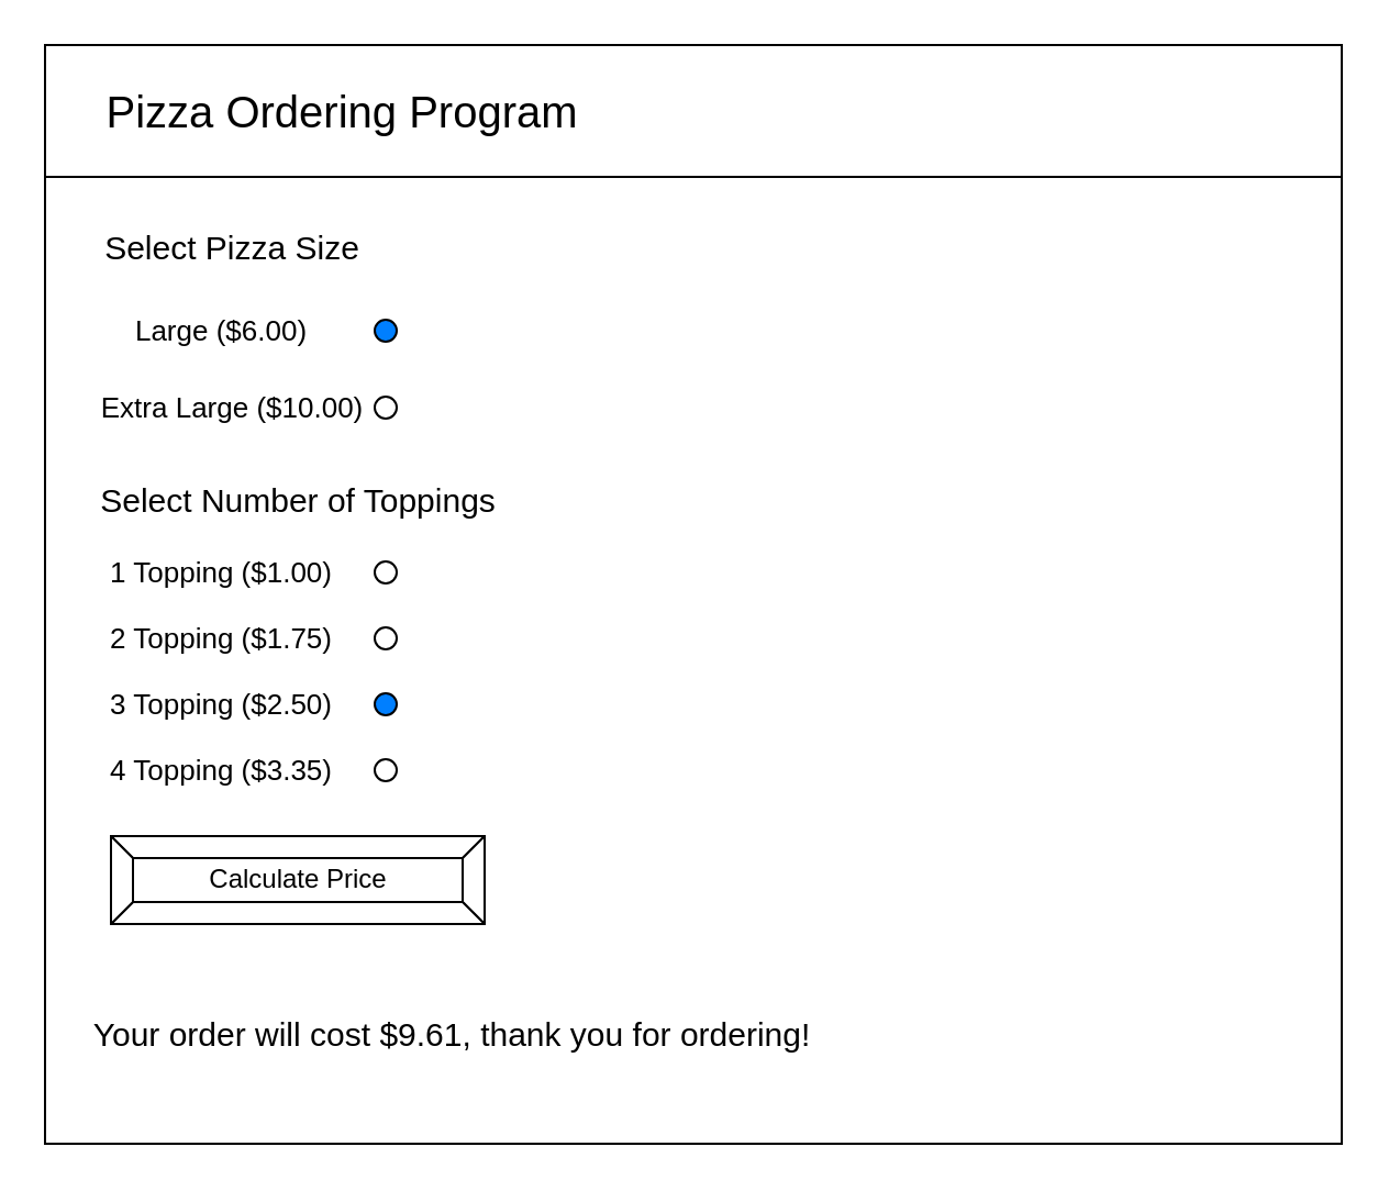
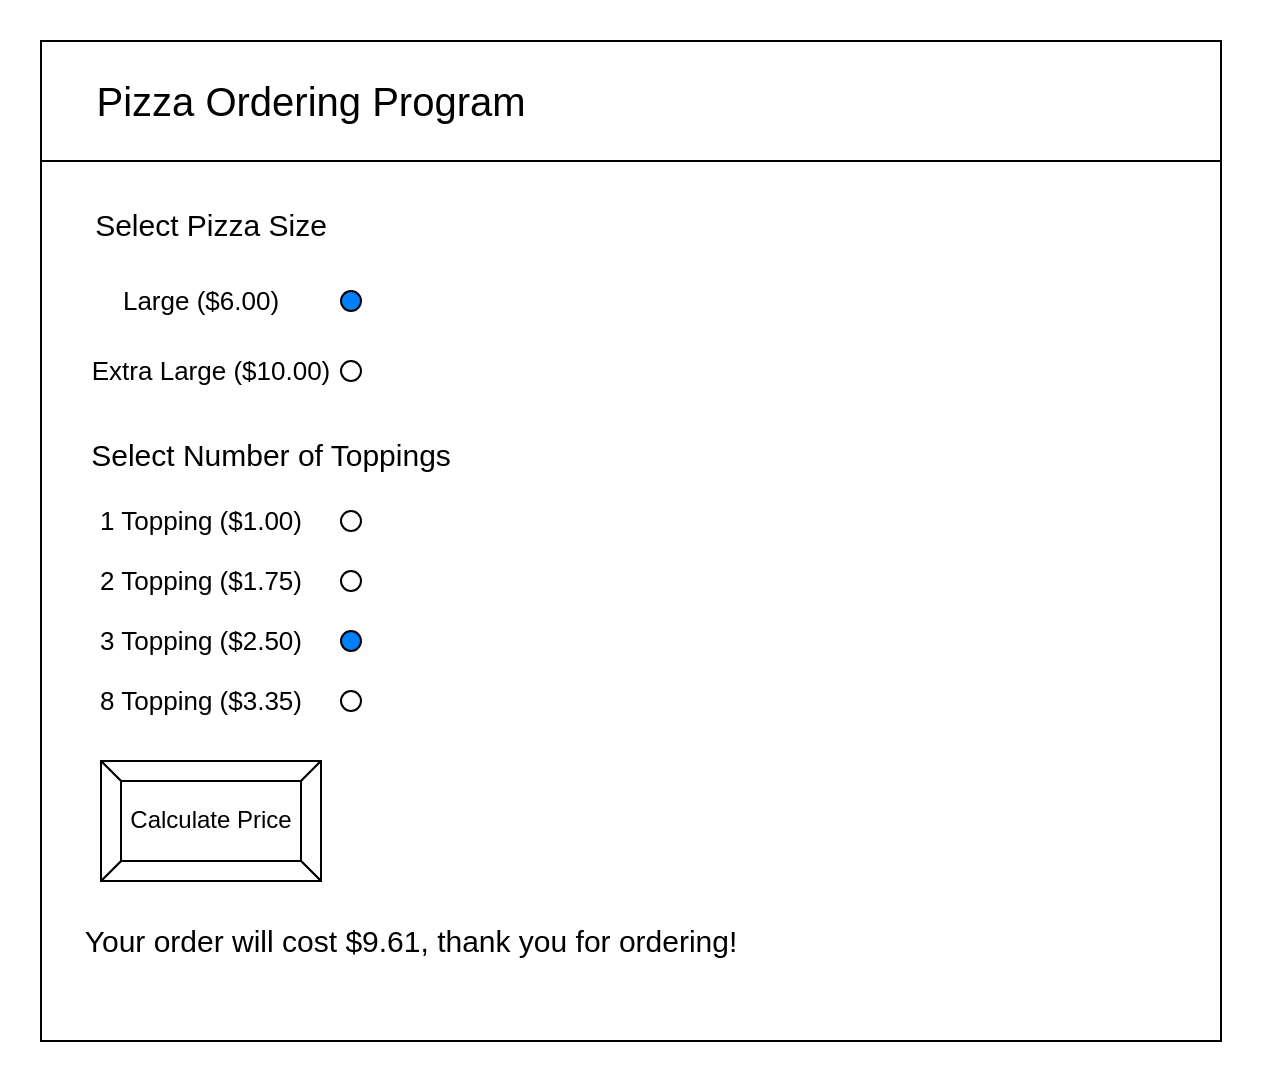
  <mxCell id="0" />
  <mxCell id="1" parent="0" />
  <mxCell id="2" value="" style="rounded=0;whiteSpace=wrap;html=1;" parent="1" vertex="1"><mxGeometry x="20" y="20" width="590" height="500" as="geometry" /></mxCell>
  <mxCell id="3" value="" style="rounded=0;whiteSpace=wrap;html=1;" parent="1" vertex="1"><mxGeometry x="20" y="20" width="590" height="60" as="geometry" /></mxCell>
  <mxCell id="4" value="&lt;font style=&quot;font-size: 20px&quot;&gt;Pizza Ordering Program&lt;/font&gt;" style="text;html=1;align=center;verticalAlign=middle;resizable=0;points=[];autosize=1;strokeColor=none;fillColor=none;" parent="1" vertex="1"><mxGeometry x="40" y="40" width="230" height="20" as="geometry" /></mxCell>
  <mxCell id="5" value="&lt;font style=&quot;font-size: 15px&quot;&gt;Select Pizza Size&lt;/font&gt;" style="text;html=1;align=center;verticalAlign=middle;resizable=0;points=[];autosize=1;strokeColor=none;fillColor=none;fontSize=20;" parent="1" vertex="1"><mxGeometry x="40" y="95" width="130" height="30" as="geometry" /></mxCell>
  <mxCell id="6" value="Large ($6.00)" style="text;html=1;align=center;verticalAlign=middle;resizable=0;points=[];autosize=1;strokeColor=none;fillColor=none;fontSize=13;" parent="1" vertex="1"><mxGeometry x="55" y="140" width="90" height="20" as="geometry" /></mxCell>
  <mxCell id="7" value="" style="ellipse;whiteSpace=wrap;html=1;aspect=fixed;fontSize=13;fillColor=#007FFF;" parent="1" vertex="1"><mxGeometry x="170" y="145" width="10" height="10" as="geometry" /></mxCell>
  <mxCell id="8" value="" style="ellipse;whiteSpace=wrap;html=1;aspect=fixed;fontSize=13;" parent="1" vertex="1"><mxGeometry x="170" y="180" width="10" height="10" as="geometry" /></mxCell>
  <mxCell id="9" value="Extra Large ($10.00)" style="text;html=1;align=center;verticalAlign=middle;resizable=0;points=[];autosize=1;strokeColor=none;fillColor=none;fontSize=13;" parent="1" vertex="1"><mxGeometry x="40" y="175" width="130" height="20" as="geometry" /></mxCell>
  <mxCell id="10" value="&lt;font style=&quot;font-size: 15px&quot;&gt;Select Number of Toppings&lt;/font&gt;" style="text;html=1;align=center;verticalAlign=middle;resizable=0;points=[];autosize=1;strokeColor=none;fillColor=none;fontSize=20;" parent="1" vertex="1"><mxGeometry x="40" y="210" width="190" height="30" as="geometry" /></mxCell>
  <mxCell id="11" value="1 Topping ($1.00)" style="text;html=1;align=center;verticalAlign=middle;resizable=0;points=[];autosize=1;strokeColor=none;fillColor=none;fontSize=13;" parent="1" vertex="1"><mxGeometry x="40" y="250" width="120" height="20" as="geometry" /></mxCell>
  <mxCell id="12" value="2 Topping ($1.75)" style="text;html=1;align=center;verticalAlign=middle;resizable=0;points=[];autosize=1;strokeColor=none;fillColor=none;fontSize=13;" parent="1" vertex="1"><mxGeometry x="40" y="280" width="120" height="20" as="geometry" /></mxCell>
  <mxCell id="13" value="3 Topping ($2.50)" style="text;html=1;align=center;verticalAlign=middle;resizable=0;points=[];autosize=1;strokeColor=none;fillColor=none;fontSize=13;" parent="1" vertex="1"><mxGeometry x="40" y="310" width="120" height="20" as="geometry" /></mxCell>
- <mxCell id="14" value="4 Topping ($3.35)" style="text;html=1;align=center;verticalAlign=middle;resizable=0;points=[];autosize=1;strokeColor=none;fillColor=none;fontSize=13;" parent="1" vertex="1"><mxGeometry x="40" y="340" width="120" height="20" as="geometry" /></mxCell>
- <mxCell id="15" value="Calculate Price" style="labelPosition=center;verticalLabelPosition=middle;align=center;html=1;shape=mxgraph.basic.button;dx=10;" vertex="1" parent="1"><mxGeometry x="50" y="380" width="170" height="40" as="geometry" /></mxCell>
+ <mxCell id="14" value="8 Topping ($3.35)" style="text;html=1;align=center;verticalAlign=middle;resizable=0;points=[];autosize=1;strokeColor=none;fillColor=none;fontSize=13;" parent="1" vertex="1"><mxGeometry x="40" y="340" width="120" height="20" as="geometry" /></mxCell>
+ <mxCell id="15" value="Calculate Price" style="labelPosition=center;verticalLabelPosition=middle;align=center;html=1;shape=mxgraph.basic.button;dx=10;" vertex="1" parent="1"><mxGeometry x="50" y="380" width="110" height="60" as="geometry" /></mxCell>
  <mxCell id="16" value="" style="ellipse;whiteSpace=wrap;html=1;aspect=fixed;fontSize=13;" vertex="1" parent="1"><mxGeometry x="170" y="255" width="10" height="10" as="geometry" /></mxCell>
  <mxCell id="17" value="" style="ellipse;whiteSpace=wrap;html=1;aspect=fixed;fontSize=13;" vertex="1" parent="1"><mxGeometry x="170" y="285" width="10" height="10" as="geometry" /></mxCell>
  <mxCell id="18" value="" style="ellipse;whiteSpace=wrap;html=1;aspect=fixed;fontSize=13;fillColor=#007FFF;" vertex="1" parent="1"><mxGeometry x="170" y="315" width="10" height="10" as="geometry" /></mxCell>
  <mxCell id="19" value="" style="ellipse;whiteSpace=wrap;html=1;aspect=fixed;fontSize=13;" vertex="1" parent="1"><mxGeometry x="170" y="345" width="10" height="10" as="geometry" /></mxCell>
  <mxCell id="20" value="Your order will cost $9.61, thank you for ordering!" style="text;html=1;align=center;verticalAlign=middle;resizable=0;points=[];autosize=1;strokeColor=none;fillColor=none;fontSize=15;" vertex="1" parent="1"><mxGeometry x="40" y="460" width="330" height="20" as="geometry" /></mxCell>
